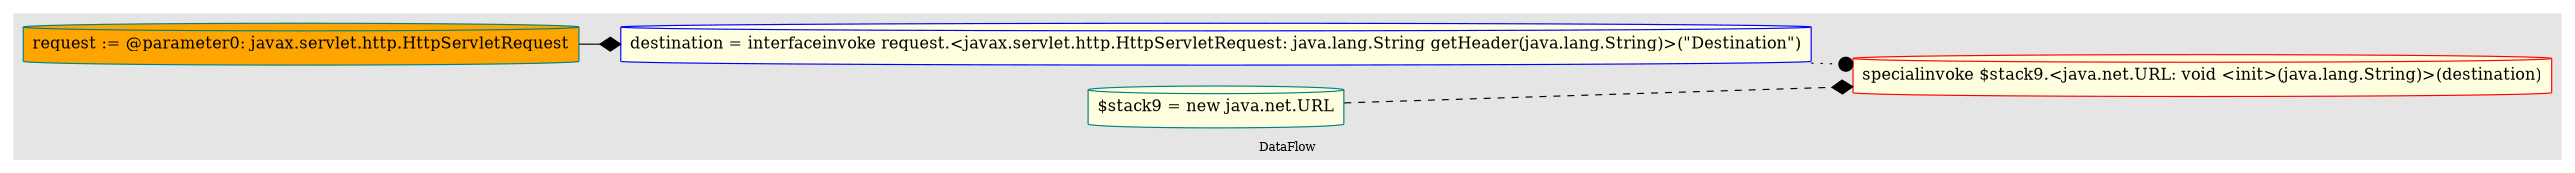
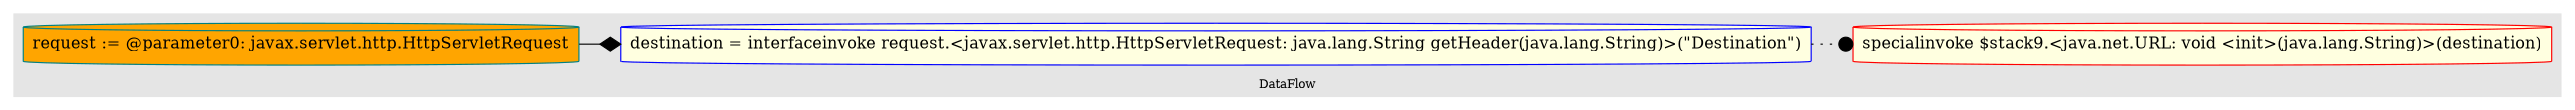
  digraph {
    color=gray90
    compound=true
    fontsize=10
    labelloc=b
    style=filled
    rankdir=LR
    node [color=teal shape=cylinder style=filled fillcolor=lightyellow]
    edge [arrowsize=1.5 fontcolor=grey40 fontsize=10 arrowhead=diamond]
    n1 [label="request := @parameter0: javax.servlet.http.HttpServletRequest" fillcolor=orange]
    n2 [color=blue label="destination = interfaceinvoke request.&lt;javax.servlet.http.HttpServletRequest: java.lang.String getHeader(java.lang.String)&gt;(&quot;Destination&quot;)"]
    n3 [color=red label="specialinvoke $stack9.&lt;java.net.URL: void &lt;init&gt;(java.lang.String)&gt;(destination)"]
-   n4 [label="$stack9 = new java.net.URL"]
    subgraph cluster_1 {
      label=DataFlow
      n1
      n2
      n3
-     n4
    }
    n1 -> n2 [style=solid]
    n2 -> n3 [style=dotted arrowhead=dot]
-   n4 -> n3 [style=dashed]
  }
